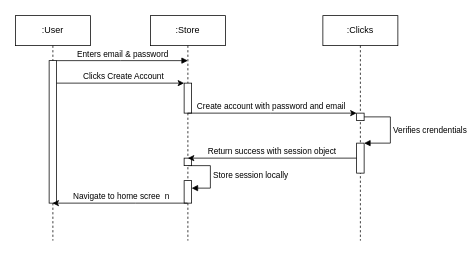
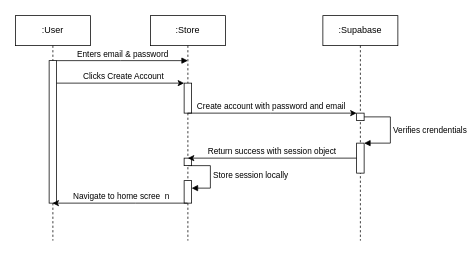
  <mxCell id="0" />
  <mxCell id="1" parent="0" />
  <mxCell id="2" value=":User" style="shape=umlLifeline;perimeter=lifelinePerimeter;whiteSpace=wrap;html=1;container=0;dropTarget=0;collapsible=0;recursiveResize=0;outlineConnect=0;portConstraint=eastwest;newEdgeStyle={&quot;edgeStyle&quot;:&quot;elbowEdgeStyle&quot;,&quot;elbow&quot;:&quot;vertical&quot;,&quot;curved&quot;:0,&quot;rounded&quot;:0};" vertex="1" parent="1"><mxGeometry x="20" y="20" width="100" height="300" as="geometry" /></mxCell>
  <mxCell id="3" value="" style="html=1;points=[];perimeter=orthogonalPerimeter;outlineConnect=0;targetShapes=umlLifeline;portConstraint=eastwest;newEdgeStyle={&quot;edgeStyle&quot;:&quot;elbowEdgeStyle&quot;,&quot;elbow&quot;:&quot;vertical&quot;,&quot;curved&quot;:0,&quot;rounded&quot;:0};" vertex="1" parent="2"><mxGeometry x="45" y="60" width="10" height="190" as="geometry" /></mxCell>
  <mxCell id="4" value=":Store" style="shape=umlLifeline;perimeter=lifelinePerimeter;whiteSpace=wrap;html=1;container=0;dropTarget=0;collapsible=0;recursiveResize=0;outlineConnect=0;portConstraint=eastwest;newEdgeStyle={&quot;edgeStyle&quot;:&quot;elbowEdgeStyle&quot;,&quot;elbow&quot;:&quot;vertical&quot;,&quot;curved&quot;:0,&quot;rounded&quot;:0};" vertex="1" parent="1"><mxGeometry x="200" y="20" width="100" height="300" as="geometry" /></mxCell>
  <mxCell id="5" value="" style="html=1;points=[];perimeter=orthogonalPerimeter;outlineConnect=0;targetShapes=umlLifeline;portConstraint=eastwest;newEdgeStyle={&quot;edgeStyle&quot;:&quot;elbowEdgeStyle&quot;,&quot;elbow&quot;:&quot;vertical&quot;,&quot;curved&quot;:0,&quot;rounded&quot;:0};" vertex="1" parent="4"><mxGeometry x="45" y="90" width="10" height="40" as="geometry" /></mxCell>
  <mxCell id="6" value="" style="html=1;points=[[0,0,0,0,5],[0,1,0,0,-5],[1,0,0,0,5],[1,1,0,0,-5]];perimeter=orthogonalPerimeter;outlineConnect=0;targetShapes=umlLifeline;portConstraint=eastwest;newEdgeStyle={&quot;curved&quot;:0,&quot;rounded&quot;:0};" vertex="1" parent="4"><mxGeometry x="45" y="220" width="10" height="30" as="geometry" /></mxCell>
  <mxCell id="7" value="Store session locally" style="html=1;align=left;spacingLeft=2;endArrow=block;rounded=0;edgeStyle=orthogonalEdgeStyle;curved=0;rounded=0;" edge="1" parent="4" target="6"><mxGeometry relative="1" as="geometry"><mxPoint x="50" y="200" as="sourcePoint" /><Array as="points"><mxPoint x="80" y="230" /></Array></mxGeometry></mxCell>
  <mxCell id="8" value="" style="html=1;points=[[0,0,0,0,5],[0,1,0,0,-5],[1,0,0,0,5],[1,1,0,0,-5]];perimeter=orthogonalPerimeter;outlineConnect=0;targetShapes=umlLifeline;portConstraint=eastwest;newEdgeStyle={&quot;curved&quot;:0,&quot;rounded&quot;:0};" vertex="1" parent="4"><mxGeometry x="45" y="190" width="10" height="10" as="geometry" /></mxCell>
  <mxCell id="9" value="Enters email &amp;amp; password" style="html=1;verticalAlign=bottom;endArrow=block;edgeStyle=elbowEdgeStyle;elbow=horizontal;curved=0;rounded=0;" edge="1" parent="1" source="3"><mxGeometry relative="1" as="geometry"><mxPoint x="175" y="90" as="sourcePoint" /><Array as="points"><mxPoint x="160" y="80" /></Array><mxPoint x="250" y="80" as="targetPoint" /></mxGeometry></mxCell>
- <mxCell id="10" value=":Clicks" style="shape=umlLifeline;perimeter=lifelinePerimeter;whiteSpace=wrap;html=1;container=0;dropTarget=0;collapsible=0;recursiveResize=0;outlineConnect=0;portConstraint=eastwest;newEdgeStyle={&quot;edgeStyle&quot;:&quot;elbowEdgeStyle&quot;,&quot;elbow&quot;:&quot;vertical&quot;,&quot;curved&quot;:0,&quot;rounded&quot;:0};" vertex="1" parent="1"><mxGeometry x="430" y="20" width="100" height="300" as="geometry" /></mxCell>
+ <mxCell id="10" value=":Supabase" style="shape=umlLifeline;perimeter=lifelinePerimeter;whiteSpace=wrap;html=1;container=0;dropTarget=0;collapsible=0;recursiveResize=0;outlineConnect=0;portConstraint=eastwest;newEdgeStyle={&quot;edgeStyle&quot;:&quot;elbowEdgeStyle&quot;,&quot;elbow&quot;:&quot;vertical&quot;,&quot;curved&quot;:0,&quot;rounded&quot;:0};" vertex="1" parent="1"><mxGeometry x="430" y="20" width="100" height="300" as="geometry" /></mxCell>
  <mxCell id="11" value="" style="html=1;points=[];perimeter=orthogonalPerimeter;outlineConnect=0;targetShapes=umlLifeline;portConstraint=eastwest;newEdgeStyle={&quot;edgeStyle&quot;:&quot;elbowEdgeStyle&quot;,&quot;elbow&quot;:&quot;vertical&quot;,&quot;curved&quot;:0,&quot;rounded&quot;:0};" vertex="1" parent="10"><mxGeometry x="45" y="130" width="10" height="10" as="geometry" /></mxCell>
  <mxCell id="12" value="" style="html=1;points=[[0,0,0,0,5],[0,1,0,0,-5],[1,0,0,0,5],[1,1,0,0,-5]];perimeter=orthogonalPerimeter;outlineConnect=0;targetShapes=umlLifeline;portConstraint=eastwest;newEdgeStyle={&quot;curved&quot;:0,&quot;rounded&quot;:0};" vertex="1" parent="10"><mxGeometry x="45" y="170" width="10" height="40" as="geometry" /></mxCell>
  <mxCell id="13" value="Verifies crendentials" style="html=1;align=left;spacingLeft=2;endArrow=block;rounded=0;edgeStyle=orthogonalEdgeStyle;curved=0;rounded=0;" edge="1" parent="10" source="11" target="12"><mxGeometry relative="1" as="geometry"><mxPoint x="60" y="140" as="sourcePoint" /><Array as="points"><mxPoint x="90" y="135" /><mxPoint x="90" y="170" /></Array></mxGeometry></mxCell>
  <mxCell id="14" value="" style="endArrow=classic;html=1;rounded=0;" edge="1" parent="1" source="3"><mxGeometry width="50" height="50" relative="1" as="geometry"><mxPoint x="70" y="110" as="sourcePoint" /><mxPoint x="245" y="110" as="targetPoint" /></mxGeometry></mxCell>
  <mxCell id="15" value="Clicks Create Account" style="edgeLabel;html=1;align=center;verticalAlign=middle;resizable=0;points=[];" vertex="1" connectable="0" parent="14"><mxGeometry x="-0.026" relative="1" as="geometry"><mxPoint x="5" y="-10" as="offset" /></mxGeometry></mxCell>
  <mxCell id="16" value="" style="endArrow=classic;html=1;rounded=0;" edge="1" parent="1" source="4" target="11"><mxGeometry width="50" height="50" relative="1" as="geometry"><mxPoint x="260" y="120" as="sourcePoint" /><mxPoint x="460" y="130" as="targetPoint" /><Array as="points"><mxPoint x="360" y="150" /></Array></mxGeometry></mxCell>
  <mxCell id="17" value="Create account with password and email" style="edgeLabel;html=1;align=center;verticalAlign=middle;resizable=0;points=[];" vertex="1" connectable="0" parent="16"><mxGeometry x="0.036" y="-2" relative="1" as="geometry"><mxPoint x="-6" y="-12" as="offset" /></mxGeometry></mxCell>
  <mxCell id="18" value="" style="endArrow=classic;html=1;rounded=0;" edge="1" parent="1" source="12"><mxGeometry width="50" height="50" relative="1" as="geometry"><mxPoint x="470" y="210" as="sourcePoint" /><mxPoint x="249.929" y="210" as="targetPoint" /></mxGeometry></mxCell>
  <mxCell id="19" value="Return success with session object" style="edgeLabel;html=1;align=center;verticalAlign=middle;resizable=0;points=[];" vertex="1" connectable="0" parent="18"><mxGeometry x="0.015" y="4" relative="1" as="geometry"><mxPoint y="-14" as="offset" /></mxGeometry></mxCell>
  <mxCell id="20" value="" style="endArrow=classic;html=1;rounded=0;" edge="1" parent="1" source="4" target="2"><mxGeometry width="50" height="50" relative="1" as="geometry"><mxPoint x="260" y="250" as="sourcePoint" /><mxPoint x="310" y="200" as="targetPoint" /><Array as="points"><mxPoint x="180" y="270" /></Array></mxGeometry></mxCell>
  <mxCell id="21" value="Navigate to home scree&amp;nbsp; n" style="edgeLabel;html=1;align=center;verticalAlign=middle;resizable=0;points=[];" vertex="1" connectable="0" parent="20"><mxGeometry x="-0.016" relative="1" as="geometry"><mxPoint y="-10" as="offset" /></mxGeometry></mxCell>
